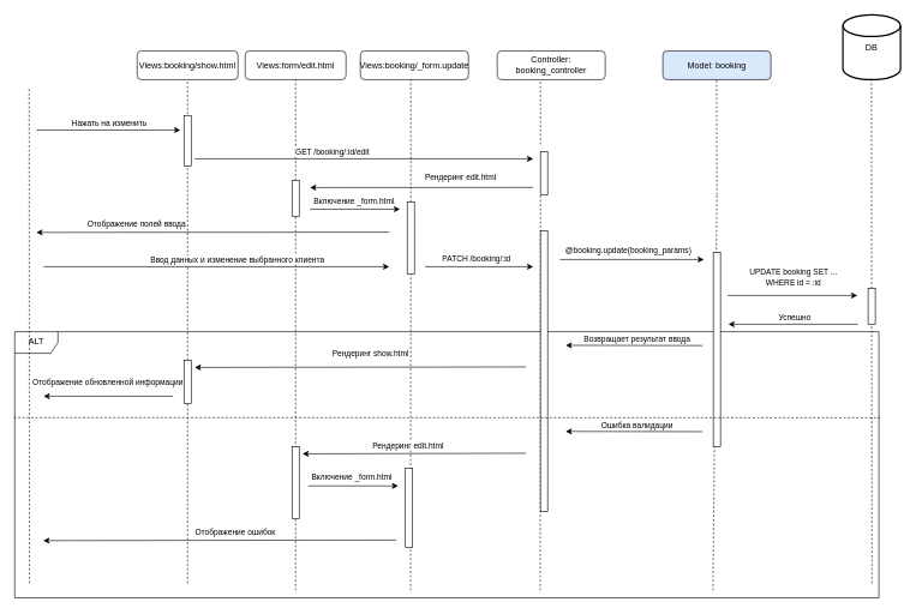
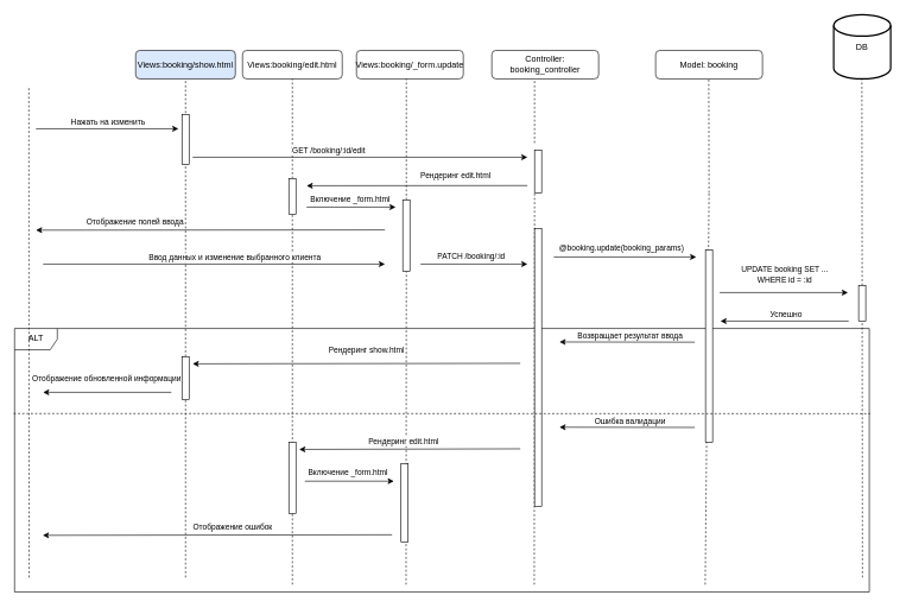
  <mxCell id="0" />
  <mxCell id="1" parent="0" />
  <mxCell id="2" value="ALT" style="shape=umlFrame;whiteSpace=wrap;html=1;pointerEvents=0;" parent="1" vertex="1"><mxGeometry x="20" y="460.31" width="1200" height="370" as="geometry" /></mxCell>
- <mxCell id="3" value="Views:booking/show.html" style="rounded=1;whiteSpace=wrap;html=1;" parent="1" vertex="1"><mxGeometry x="190" y="70" width="140" height="40" as="geometry" /></mxCell>
- <mxCell id="4" value="Views:form/edit.html" style="rounded=1;whiteSpace=wrap;html=1;" parent="1" vertex="1"><mxGeometry x="340" y="70" width="140" height="40" as="geometry" /></mxCell>
+ <mxCell id="3" value="Views:booking/show.html" style="rounded=1;whiteSpace=wrap;html=1;fillColor=#dae8fc;" parent="1" vertex="1"><mxGeometry x="190" y="70" width="140" height="40" as="geometry" /></mxCell>
+ <mxCell id="4" value="Views:booking/edit.html" style="rounded=1;whiteSpace=wrap;html=1;" parent="1" vertex="1"><mxGeometry x="340" y="70" width="140" height="40" as="geometry" /></mxCell>
  <mxCell id="5" value="Controller: booking_controller" style="rounded=1;whiteSpace=wrap;html=1;" parent="1" vertex="1"><mxGeometry x="690" y="70" width="150" height="40" as="geometry" /></mxCell>
- <mxCell id="6" value="Model: booking" style="rounded=1;whiteSpace=wrap;html=1;fillColor=#dae8fc;" parent="1" vertex="1"><mxGeometry x="920" y="70" width="150" height="40" as="geometry" /></mxCell>
+ <mxCell id="6" value="Model: booking" style="rounded=1;whiteSpace=wrap;html=1;" parent="1" vertex="1"><mxGeometry x="920" y="70" width="150" height="40" as="geometry" /></mxCell>
  <mxCell id="7" value="DB" style="strokeWidth=2;html=1;shape=mxgraph.flowchart.database;whiteSpace=wrap;" parent="1" vertex="1"><mxGeometry x="1170" y="20" width="80" height="90" as="geometry" /></mxCell>
  <mxCell id="8" value="" style="endArrow=none;dashed=1;html=1;rounded=0;entryX=0.5;entryY=1;entryDx=0;entryDy=0;" parent="1" source="46" target="3" edge="1"><mxGeometry width="50" height="50" relative="1" as="geometry"><mxPoint x="260" y="570" as="sourcePoint" /><mxPoint x="270" y="230" as="targetPoint" /></mxGeometry></mxCell>
  <mxCell id="9" value="" style="endArrow=none;dashed=1;html=1;rounded=0;entryX=0.5;entryY=1;entryDx=0;entryDy=0;exitX=0.325;exitY=0.972;exitDx=0;exitDy=0;exitPerimeter=0;" parent="1" source="2" edge="1"><mxGeometry width="50" height="50" relative="1" as="geometry"><mxPoint x="410" y="570" as="sourcePoint" /><mxPoint x="410" y="110" as="targetPoint" /></mxGeometry></mxCell>
  <mxCell id="10" value="" style="endArrow=none;dashed=1;html=1;rounded=0;entryX=0.5;entryY=1;entryDx=0;entryDy=0;" parent="1" edge="1"><mxGeometry width="50" height="50" relative="1" as="geometry"><mxPoint x="750" y="200" as="sourcePoint" /><mxPoint x="750" y="110" as="targetPoint" /></mxGeometry></mxCell>
  <mxCell id="11" value="" style="endArrow=none;dashed=1;html=1;rounded=0;entryX=0.5;entryY=1;entryDx=0;entryDy=0;" parent="1" edge="1"><mxGeometry width="50" height="50" relative="1" as="geometry"><mxPoint x="995" y="270" as="sourcePoint" /><mxPoint x="994.57" y="110" as="targetPoint" /></mxGeometry></mxCell>
  <mxCell id="12" value="" style="endArrow=none;dashed=1;html=1;rounded=0;entryX=0.5;entryY=1;entryDx=0;entryDy=0;" parent="1" source="48" edge="1"><mxGeometry width="50" height="50" relative="1" as="geometry"><mxPoint x="1210" y="580" as="sourcePoint" /><mxPoint x="1209.57" y="110" as="targetPoint" /></mxGeometry></mxCell>
  <mxCell id="13" value="" style="rounded=0;whiteSpace=wrap;html=1;" parent="1" vertex="1"><mxGeometry x="255" y="160" width="10" height="70" as="geometry" /></mxCell>
  <mxCell id="14" value="" style="endArrow=none;dashed=1;html=1;rounded=0;exitX=0.017;exitY=0.945;exitDx=0;exitDy=0;exitPerimeter=0;" parent="1" source="2" edge="1"><mxGeometry width="50" height="50" relative="1" as="geometry"><mxPoint x="40" y="580" as="sourcePoint" /><mxPoint x="40" y="120" as="targetPoint" /></mxGeometry></mxCell>
  <mxCell id="15" value="" style="endArrow=classic;html=1;rounded=0;" parent="1" edge="1"><mxGeometry width="50" height="50" relative="1" as="geometry"><mxPoint x="50" y="180" as="sourcePoint" /><mxPoint x="250" y="180" as="targetPoint" /></mxGeometry></mxCell>
  <mxCell id="16" value="Нажать на изменить" style="edgeLabel;html=1;align=center;verticalAlign=middle;resizable=0;points=[];" parent="15" vertex="1" connectable="0"><mxGeometry x="0.11" y="1" relative="1" as="geometry"><mxPoint x="-11" y="-9" as="offset" /></mxGeometry></mxCell>
  <mxCell id="17" value="" style="endArrow=classic;html=1;rounded=0;" parent="1" edge="1"><mxGeometry width="50" height="50" relative="1" as="geometry"><mxPoint x="270" y="220" as="sourcePoint" /><mxPoint x="740" y="220" as="targetPoint" /></mxGeometry></mxCell>
  <mxCell id="18" value="" style="rounded=0;whiteSpace=wrap;html=1;" parent="1" vertex="1"><mxGeometry x="750" y="210" width="10" height="60" as="geometry" /></mxCell>
  <mxCell id="19" value="" style="endArrow=none;dashed=1;html=1;rounded=0;entryX=0.5;entryY=1;entryDx=0;entryDy=0;exitX=0.808;exitY=0.972;exitDx=0;exitDy=0;exitPerimeter=0;" parent="1" source="2" edge="1"><mxGeometry width="50" height="50" relative="1" as="geometry"><mxPoint x="995" y="580" as="sourcePoint" /><mxPoint x="995" y="270" as="targetPoint" /></mxGeometry></mxCell>
  <mxCell id="20" value="GET /booking/:id/edit" style="edgeLabel;html=1;align=center;verticalAlign=middle;resizable=0;points=[];" parent="1" vertex="1" connectable="0"><mxGeometry x="460.004" y="210" as="geometry" /></mxCell>
  <mxCell id="21" value="" style="endArrow=none;dashed=1;html=1;rounded=0;entryX=0;entryY=1;entryDx=0;entryDy=0;exitX=0.608;exitY=0.972;exitDx=0;exitDy=0;exitPerimeter=0;" parent="1" source="2" target="18" edge="1"><mxGeometry width="50" height="50" relative="1" as="geometry"><mxPoint x="750" y="580" as="sourcePoint" /><mxPoint x="780" y="360" as="targetPoint" /></mxGeometry></mxCell>
  <mxCell id="22" value="" style="endArrow=classic;html=1;rounded=0;" parent="1" edge="1"><mxGeometry width="50" height="50" relative="1" as="geometry"><mxPoint x="730" y="509.31" as="sourcePoint" /><mxPoint x="270" y="510" as="targetPoint" /></mxGeometry></mxCell>
  <mxCell id="23" value="Рендеринг show.html" style="edgeLabel;html=1;align=center;verticalAlign=middle;resizable=0;points=[];" parent="1" vertex="1" connectable="0"><mxGeometry x="515.004" y="480" as="geometry"><mxPoint x="-2" y="10" as="offset" /></mxGeometry></mxCell>
  <mxCell id="24" value="" style="endArrow=classic;html=1;rounded=0;" parent="1" edge="1"><mxGeometry width="50" height="50" relative="1" as="geometry"><mxPoint x="240" y="550" as="sourcePoint" /><mxPoint x="60" y="550" as="targetPoint" /></mxGeometry></mxCell>
  <mxCell id="25" value="Отображение обновленной информации" style="edgeLabel;html=1;align=center;verticalAlign=middle;resizable=0;points=[];" parent="1" vertex="1" connectable="0"><mxGeometry x="150.004" y="520" as="geometry"><mxPoint x="-2" y="10" as="offset" /></mxGeometry></mxCell>
  <mxCell id="26" value="" style="endArrow=classic;html=1;rounded=0;" parent="1" edge="1"><mxGeometry width="50" height="50" relative="1" as="geometry"><mxPoint x="777" y="360" as="sourcePoint" /><mxPoint x="977" y="360" as="targetPoint" /></mxGeometry></mxCell>
  <mxCell id="27" value="@booking.update(booking_params)" style="edgeLabel;html=1;align=center;verticalAlign=middle;resizable=0;points=[];" parent="1" vertex="1" connectable="0"><mxGeometry x="880.004" y="340" as="geometry"><mxPoint x="-9" y="6" as="offset" /></mxGeometry></mxCell>
  <mxCell id="28" value="" style="rounded=0;whiteSpace=wrap;html=1;" parent="1" vertex="1"><mxGeometry x="990" y="350" width="10" height="270" as="geometry" /></mxCell>
  <mxCell id="29" value="" style="endArrow=classic;html=1;rounded=0;" parent="1" edge="1"><mxGeometry width="50" height="50" relative="1" as="geometry"><mxPoint x="975" y="479.62" as="sourcePoint" /><mxPoint x="785" y="479.31" as="targetPoint" /></mxGeometry></mxCell>
  <mxCell id="30" value="Возвращает результат ввода" style="edgeLabel;html=1;align=center;verticalAlign=middle;resizable=0;points=[];" parent="1" vertex="1" connectable="0"><mxGeometry x="885.004" y="460.31" as="geometry"><mxPoint x="-2" y="10" as="offset" /></mxGeometry></mxCell>
  <mxCell id="31" value="" style="endArrow=classic;html=1;rounded=0;" parent="1" edge="1"><mxGeometry width="50" height="50" relative="1" as="geometry"><mxPoint x="1010" y="410" as="sourcePoint" /><mxPoint x="1190" y="410" as="targetPoint" /></mxGeometry></mxCell>
  <mxCell id="32" value="UPDATE booking SET ...&lt;br&gt;WHERE id = :id" style="edgeLabel;html=1;align=center;verticalAlign=middle;resizable=0;points=[];" parent="1" vertex="1" connectable="0"><mxGeometry x="1110.004" y="380" as="geometry"><mxPoint x="-10" y="4" as="offset" /></mxGeometry></mxCell>
  <mxCell id="33" value="" style="endArrow=classic;html=1;rounded=0;" parent="1" edge="1"><mxGeometry width="50" height="50" relative="1" as="geometry"><mxPoint x="1191" y="450" as="sourcePoint" /><mxPoint x="1011" y="450" as="targetPoint" /></mxGeometry></mxCell>
  <mxCell id="34" value="Успешно" style="edgeLabel;html=1;align=center;verticalAlign=middle;resizable=0;points=[];" parent="1" vertex="1" connectable="0"><mxGeometry x="1110.004" y="435" as="geometry"><mxPoint x="-8" y="5" as="offset" /></mxGeometry></mxCell>
  <mxCell id="35" value="" style="rounded=0;whiteSpace=wrap;html=1;" parent="1" vertex="1"><mxGeometry x="405" y="250" width="10" height="50" as="geometry" /></mxCell>
  <mxCell id="36" value="" style="endArrow=classic;html=1;rounded=0;" parent="1" edge="1"><mxGeometry width="50" height="50" relative="1" as="geometry"><mxPoint x="740" y="259.74" as="sourcePoint" /><mxPoint x="430" y="260" as="targetPoint" /></mxGeometry></mxCell>
  <mxCell id="37" value="Рендеринг edit.html" style="edgeLabel;html=1;align=center;verticalAlign=middle;resizable=0;points=[];" parent="1" vertex="1" connectable="0"><mxGeometry x="640.004" y="235" as="geometry"><mxPoint x="-2" y="10" as="offset" /></mxGeometry></mxCell>
  <mxCell id="38" value="" style="endArrow=classic;html=1;rounded=0;" parent="1" edge="1"><mxGeometry width="50" height="50" relative="1" as="geometry"><mxPoint x="540" y="322" as="sourcePoint" /><mxPoint x="50" y="322.34" as="targetPoint" /></mxGeometry></mxCell>
  <mxCell id="39" value="Отображение полей ввода" style="edgeLabel;html=1;align=center;verticalAlign=middle;resizable=0;points=[];" parent="1" vertex="1" connectable="0"><mxGeometry x="190.004" y="300" as="geometry"><mxPoint x="-2" y="10" as="offset" /></mxGeometry></mxCell>
  <mxCell id="40" value="" style="endArrow=classic;html=1;rounded=0;" parent="1" edge="1"><mxGeometry width="50" height="50" relative="1" as="geometry"><mxPoint x="60" y="370" as="sourcePoint" /><mxPoint x="540" y="370" as="targetPoint" /></mxGeometry></mxCell>
  <mxCell id="41" value="Ввод данных и изменение выбранного клиента" style="edgeLabel;html=1;align=center;verticalAlign=middle;resizable=0;points=[];" parent="40" vertex="1" connectable="0"><mxGeometry x="0.344" y="-1" relative="1" as="geometry"><mxPoint x="-55" y="-11" as="offset" /></mxGeometry></mxCell>
  <mxCell id="42" value="" style="endArrow=classic;html=1;rounded=0;" parent="1" edge="1"><mxGeometry width="50" height="50" relative="1" as="geometry"><mxPoint x="590" y="370" as="sourcePoint" /><mxPoint x="740" y="370" as="targetPoint" /></mxGeometry></mxCell>
  <mxCell id="43" value="PATCH /booking/:id" style="edgeLabel;html=1;align=center;verticalAlign=middle;resizable=0;points=[];" parent="1" vertex="1" connectable="0"><mxGeometry x="670.004" y="360" as="geometry"><mxPoint x="-10" y="-2" as="offset" /></mxGeometry></mxCell>
  <mxCell id="44" value="" style="rounded=0;whiteSpace=wrap;html=1;" parent="1" vertex="1"><mxGeometry x="750" y="320" width="10" height="390" as="geometry" /></mxCell>
  <mxCell id="45" value="" style="endArrow=none;dashed=1;html=1;rounded=0;entryX=0.5;entryY=1;entryDx=0;entryDy=0;exitX=0.2;exitY=0.945;exitDx=0;exitDy=0;exitPerimeter=0;" parent="1" source="2" target="46" edge="1"><mxGeometry width="50" height="50" relative="1" as="geometry"><mxPoint x="260" y="570" as="sourcePoint" /><mxPoint x="260" y="110" as="targetPoint" /></mxGeometry></mxCell>
  <mxCell id="46" value="" style="rounded=0;whiteSpace=wrap;html=1;" parent="1" vertex="1"><mxGeometry x="255" y="500" width="10" height="60" as="geometry" /></mxCell>
  <mxCell id="47" value="" style="endArrow=none;dashed=1;html=1;rounded=0;entryX=0.5;entryY=1;entryDx=0;entryDy=0;exitX=0.992;exitY=0.945;exitDx=0;exitDy=0;exitPerimeter=0;" parent="1" source="2" target="48" edge="1"><mxGeometry width="50" height="50" relative="1" as="geometry"><mxPoint x="1210" y="580" as="sourcePoint" /><mxPoint x="1209.57" y="110" as="targetPoint" /></mxGeometry></mxCell>
  <mxCell id="48" value="" style="rounded=0;whiteSpace=wrap;html=1;" parent="1" vertex="1"><mxGeometry x="1205" y="400" width="10" height="50" as="geometry" /></mxCell>
  <mxCell id="49" value="Views:booking/_form.update" style="rounded=1;whiteSpace=wrap;html=1;" parent="1" vertex="1"><mxGeometry x="500" y="70" width="150" height="40" as="geometry" /></mxCell>
  <mxCell id="50" value="" style="endArrow=none;dashed=1;html=1;rounded=0;entryX=0.5;entryY=1;entryDx=0;entryDy=0;" parent="1" source="54" edge="1"><mxGeometry width="50" height="50" relative="1" as="geometry"><mxPoint x="570" y="570" as="sourcePoint" /><mxPoint x="570" y="110" as="targetPoint" /></mxGeometry></mxCell>
  <mxCell id="51" value="" style="endArrow=classic;html=1;rounded=0;" parent="1" edge="1"><mxGeometry width="50" height="50" relative="1" as="geometry"><mxPoint x="430" y="290" as="sourcePoint" /><mxPoint x="555" y="290" as="targetPoint" /></mxGeometry></mxCell>
  <mxCell id="52" value="Включение _form.html" style="edgeLabel;html=1;align=center;verticalAlign=middle;resizable=0;points=[];" parent="1" vertex="1" connectable="0"><mxGeometry x="500.004" y="280" as="geometry"><mxPoint x="-10" y="-2" as="offset" /></mxGeometry></mxCell>
  <mxCell id="53" value="" style="endArrow=none;dashed=1;html=1;rounded=0;entryX=0.5;entryY=1;entryDx=0;entryDy=0;exitX=0.458;exitY=0.972;exitDx=0;exitDy=0;exitPerimeter=0;" parent="1" source="2" target="54" edge="1"><mxGeometry width="50" height="50" relative="1" as="geometry"><mxPoint x="570" y="570" as="sourcePoint" /><mxPoint x="570" y="110" as="targetPoint" /></mxGeometry></mxCell>
  <mxCell id="54" value="" style="rounded=0;whiteSpace=wrap;html=1;" parent="1" vertex="1"><mxGeometry x="565" y="280" width="10" height="100" as="geometry" /></mxCell>
  <mxCell id="55" value="" style="endArrow=classic;html=1;rounded=0;" parent="1" edge="1"><mxGeometry width="50" height="50" relative="1" as="geometry"><mxPoint x="975" y="599.31" as="sourcePoint" /><mxPoint x="785" y="599" as="targetPoint" /></mxGeometry></mxCell>
  <mxCell id="56" value="Ошибка валидации" style="edgeLabel;html=1;align=center;verticalAlign=middle;resizable=0;points=[];" parent="1" vertex="1" connectable="0"><mxGeometry x="885.004" y="580" as="geometry"><mxPoint x="-2" y="10" as="offset" /></mxGeometry></mxCell>
  <mxCell id="57" value="" style="endArrow=classic;html=1;rounded=0;entryX=0.333;entryY=0.459;entryDx=0;entryDy=0;entryPerimeter=0;" parent="1" target="2" edge="1"><mxGeometry width="50" height="50" relative="1" as="geometry"><mxPoint x="730" y="629.31" as="sourcePoint" /><mxPoint x="600" y="630" as="targetPoint" /></mxGeometry></mxCell>
  <mxCell id="58" value="Рендеринг edit.html" style="edgeLabel;html=1;align=center;verticalAlign=middle;resizable=0;points=[];" parent="1" vertex="1" connectable="0"><mxGeometry x="450.004" y="610" as="geometry"><mxPoint x="115" y="8" as="offset" /></mxGeometry></mxCell>
  <mxCell id="59" value="" style="rounded=0;whiteSpace=wrap;html=1;" parent="1" vertex="1"><mxGeometry x="405" y="620.31" width="10" height="99.69" as="geometry" /></mxCell>
  <mxCell id="60" value="" style="endArrow=classic;html=1;rounded=0;" parent="1" edge="1"><mxGeometry width="50" height="50" relative="1" as="geometry"><mxPoint x="427.5" y="674.74" as="sourcePoint" /><mxPoint x="552.5" y="674.74" as="targetPoint" /></mxGeometry></mxCell>
  <mxCell id="61" value="Включение _form.html" style="edgeLabel;html=1;align=center;verticalAlign=middle;resizable=0;points=[];" parent="1" vertex="1" connectable="0"><mxGeometry x="497.504" y="664.74" as="geometry"><mxPoint x="-10" y="-2" as="offset" /></mxGeometry></mxCell>
  <mxCell id="62" value="" style="rounded=0;whiteSpace=wrap;html=1;" parent="1" vertex="1"><mxGeometry x="562.5" y="650" width="10" height="110" as="geometry" /></mxCell>
  <mxCell id="63" value="" style="endArrow=classic;html=1;rounded=0;entryX=0.033;entryY=0.785;entryDx=0;entryDy=0;entryPerimeter=0;" parent="1" target="2" edge="1"><mxGeometry width="50" height="50" relative="1" as="geometry"><mxPoint x="550" y="750" as="sourcePoint" /><mxPoint x="240" y="750.69" as="targetPoint" /></mxGeometry></mxCell>
  <mxCell id="64" value="Отображение ошибок" style="edgeLabel;html=1;align=center;verticalAlign=middle;resizable=0;points=[];" parent="1" vertex="1" connectable="0"><mxGeometry x="210.004" y="730" as="geometry"><mxPoint x="115" y="8" as="offset" /></mxGeometry></mxCell>
  <mxCell id="65" value="" style="endArrow=none;dashed=1;html=1;rounded=0;exitX=-0.001;exitY=0.323;exitDx=0;exitDy=0;exitPerimeter=0;" parent="1" source="2" edge="1"><mxGeometry width="50" height="50" relative="1" as="geometry"><mxPoint x="30" y="579.82" as="sourcePoint" /><mxPoint x="1221.2" y="580" as="targetPoint" /></mxGeometry></mxCell>
